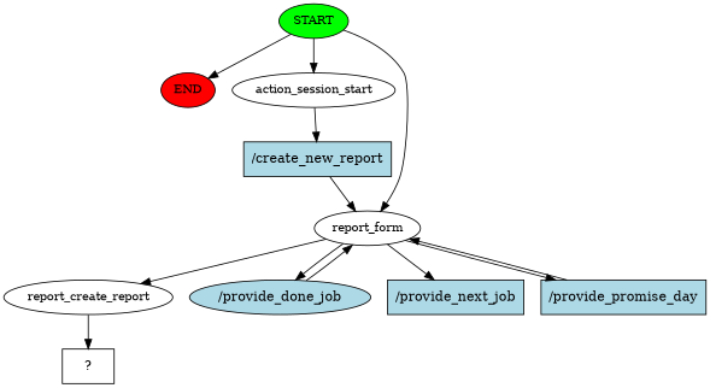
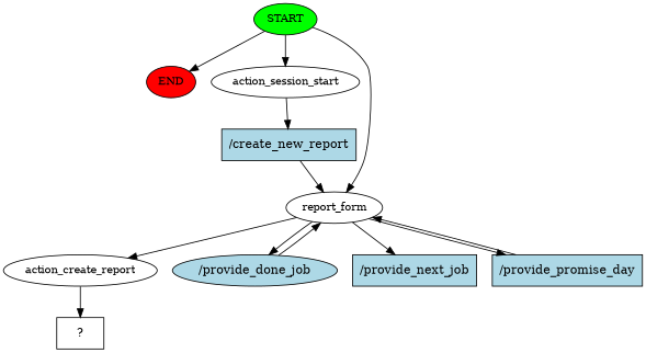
  digraph {
    node [style=filled]
    n1 [fillcolor=green fontsize=12 label=START]
    n2 [fillcolor=red fontsize=12 label=END]
    n3 [fontsize=12 label=action_session_start style=""]
    n4 [fontsize=12 label=report_form style=""]
    n5 [fillcolor=lightblue label="/create_new_report" shape=rect]
-   n6 [fontsize=12 label=report_create_report style=""]
+   n6 [fontsize=12 label=action_create_report style=""]
    n7 [fillcolor=lightblue label="/provide_done_job" shape=ellipse]
    n8 [fillcolor=lightblue label="/provide_next_job" shape=rect]
    n9 [fillcolor=lightblue label="/provide_promise_day" shape=rect]
    n10 [label="  ?  " shape=rect style=""]
    n1 -> n2
    n1 -> n3
    n1 -> n4
    n3 -> n5
    n4 -> n6
    n4 -> n7
    n4 -> n8
    n4 -> n9
    n5 -> n4
    n6 -> n10
    n7 -> n4
    n9 -> n4
  }
